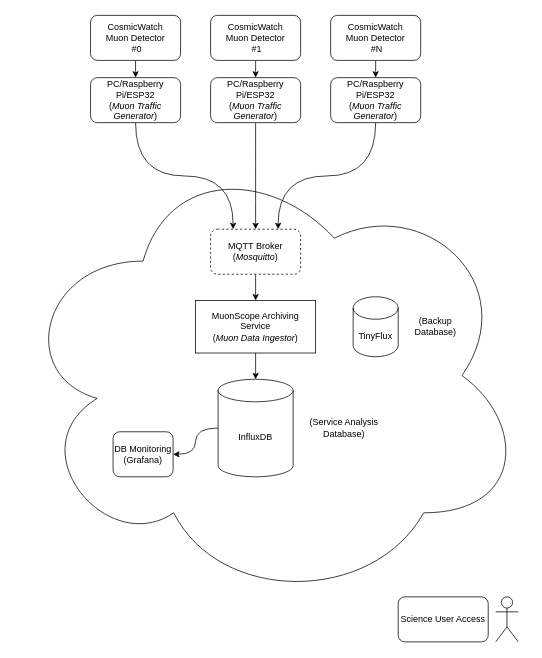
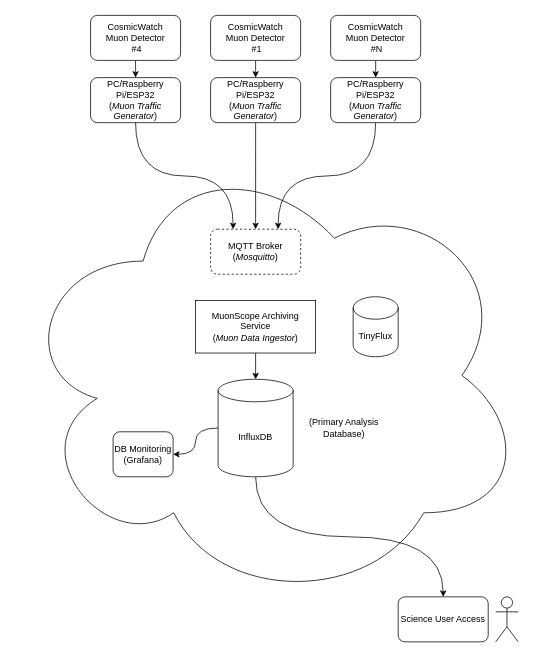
  <mxCell id="0" />
  <mxCell id="1" parent="0" />
  <mxCell id="2" value="" style="ellipse;shape=cloud;whiteSpace=wrap;html=1;fillColor=none;" vertex="1" parent="1"><mxGeometry x="20" y="195" width="680" height="610" as="geometry" /></mxCell>
  <mxCell id="3" style="edgeStyle=orthogonalEdgeStyle;rounded=0;orthogonalLoop=1;jettySize=auto;html=1;exitX=0;exitY=0.5;exitDx=0;exitDy=0;exitPerimeter=0;entryX=1;entryY=0.5;entryDx=0;entryDy=0;curved=1;" edge="1" parent="1" source="5" target="19"><mxGeometry relative="1" as="geometry" /></mxCell>
+ <mxCell id="4" style="edgeStyle=orthogonalEdgeStyle;rounded=0;orthogonalLoop=1;jettySize=auto;html=1;exitX=0.5;exitY=1;exitDx=0;exitDy=0;exitPerimeter=0;entryX=0.5;entryY=0;entryDx=0;entryDy=0;curved=1;" edge="1" parent="1" source="5" target="20"><mxGeometry relative="1" as="geometry" /></mxCell>
  <mxCell id="5" value="InfluxDB" style="shape=cylinder3;whiteSpace=wrap;html=1;boundedLbl=1;backgroundOutline=1;size=15;" vertex="1" parent="1"><mxGeometry x="290" y="505" width="100" height="130" as="geometry" /></mxCell>
  <mxCell id="6" value="&lt;div&gt;TinyFlux&lt;/div&gt;" style="shape=cylinder3;whiteSpace=wrap;html=1;boundedLbl=1;backgroundOutline=1;size=15;" vertex="1" parent="1"><mxGeometry x="470" y="395" width="60" height="80" as="geometry" /></mxCell>
  <mxCell id="7" style="edgeStyle=orthogonalEdgeStyle;rounded=0;orthogonalLoop=1;jettySize=auto;html=1;exitX=0.5;exitY=1;exitDx=0;exitDy=0;entryX=0.5;entryY=0;entryDx=0;entryDy=0;" edge="1" parent="1" source="8" target="23"><mxGeometry relative="1" as="geometry" /></mxCell>
- <mxCell id="8" value="&lt;div&gt;CosmicWatch &lt;br&gt;&lt;/div&gt;&lt;div&gt;Muon Detector&lt;/div&gt;&amp;nbsp;#0" style="rounded=1;whiteSpace=wrap;html=1;" vertex="1" parent="1"><mxGeometry x="120" y="20" width="120" height="60" as="geometry" /></mxCell>
+ <mxCell id="8" value="&lt;div&gt;CosmicWatch &lt;br&gt;&lt;/div&gt;&lt;div&gt;Muon Detector&lt;/div&gt;&amp;nbsp;#4" style="rounded=1;whiteSpace=wrap;html=1;" vertex="1" parent="1"><mxGeometry x="120" y="20" width="120" height="60" as="geometry" /></mxCell>
  <mxCell id="9" style="edgeStyle=orthogonalEdgeStyle;rounded=0;orthogonalLoop=1;jettySize=auto;html=1;exitX=0.5;exitY=1;exitDx=0;exitDy=0;entryX=0.5;entryY=0;entryDx=0;entryDy=0;" edge="1" parent="1" source="10" target="25"><mxGeometry relative="1" as="geometry" /></mxCell>
  <mxCell id="10" value="&lt;div&gt;CosmicWatch &lt;br&gt;&lt;/div&gt;&lt;div&gt;Muon Detector&lt;/div&gt;&amp;nbsp;#1" style="rounded=1;whiteSpace=wrap;html=1;" vertex="1" parent="1"><mxGeometry x="280" y="20" width="120" height="60" as="geometry" /></mxCell>
  <mxCell id="11" style="edgeStyle=orthogonalEdgeStyle;rounded=0;orthogonalLoop=1;jettySize=auto;html=1;exitX=0.5;exitY=1;exitDx=0;exitDy=0;entryX=0.5;entryY=0;entryDx=0;entryDy=0;" edge="1" parent="1" source="12" target="27"><mxGeometry relative="1" as="geometry" /></mxCell>
  <mxCell id="12" value="&lt;div&gt;CosmicWatch &lt;br&gt;&lt;/div&gt;&lt;div&gt;Muon Detector&lt;/div&gt;&amp;nbsp;#N" style="rounded=1;whiteSpace=wrap;html=1;" vertex="1" parent="1"><mxGeometry x="440" y="20" width="120" height="60" as="geometry" /></mxCell>
  <mxCell id="13" style="edgeStyle=orthogonalEdgeStyle;rounded=0;orthogonalLoop=1;jettySize=auto;html=1;exitX=0.5;exitY=1;exitDx=0;exitDy=0;entryX=0.5;entryY=0;entryDx=0;entryDy=0;entryPerimeter=0;" edge="1" parent="1" source="14" target="5"><mxGeometry relative="1" as="geometry" /></mxCell>
  <mxCell id="14" value="&lt;div&gt;MuonScope Archiving Service&lt;/div&gt;&lt;div&gt;(&lt;i&gt;Muon Data Ingestor&lt;/i&gt;)&lt;br&gt;&lt;/div&gt;" style="whiteSpace=wrap;html=1;rounded=0;" vertex="1" parent="1"><mxGeometry x="260" y="400" width="160" height="70" as="geometry" /></mxCell>
- <mxCell id="15" style="edgeStyle=orthogonalEdgeStyle;rounded=0;orthogonalLoop=1;jettySize=auto;html=1;exitX=0.5;exitY=1;exitDx=0;exitDy=0;entryX=0.5;entryY=0;entryDx=0;entryDy=0;" edge="1" parent="1" source="16" target="14"><mxGeometry relative="1" as="geometry" /></mxCell>
  <mxCell id="16" value="&lt;div&gt;MQTT Broker&lt;/div&gt;(&lt;em&gt;Mosquitto&lt;/em&gt;)" style="rounded=1;whiteSpace=wrap;html=1;dashed=1;" vertex="1" parent="1"><mxGeometry x="280" y="305" width="120" height="60" as="geometry" /></mxCell>
- <mxCell id="17" value="(Backup Database)" style="text;html=1;strokeColor=none;fillColor=none;align=center;verticalAlign=middle;whiteSpace=wrap;rounded=0;" vertex="1" parent="1"><mxGeometry x="550" y="420" width="60" height="30" as="geometry" /></mxCell>
- <mxCell id="18" value="(Service Analysis Database)" style="text;html=1;strokeColor=none;fillColor=none;align=center;verticalAlign=middle;whiteSpace=wrap;rounded=0;" vertex="1" parent="1"><mxGeometry x="400" y="555" width="116" height="30" as="geometry" /></mxCell>
+ <mxCell id="18" value="(Primary Analysis Database)" style="text;html=1;strokeColor=none;fillColor=none;align=center;verticalAlign=middle;whiteSpace=wrap;rounded=0;" vertex="1" parent="1"><mxGeometry x="400" y="555" width="116" height="30" as="geometry" /></mxCell>
  <mxCell id="19" value="&lt;div&gt;DB Monitoring&lt;/div&gt;&lt;div&gt;(Grafana)&lt;/div&gt;" style="rounded=1;whiteSpace=wrap;html=1;" vertex="1" parent="1"><mxGeometry x="150" y="575" width="80" height="60" as="geometry" /></mxCell>
  <mxCell id="20" value="Science User Access" style="rounded=1;whiteSpace=wrap;html=1;" vertex="1" parent="1"><mxGeometry x="530" y="795" width="120" height="60" as="geometry" /></mxCell>
  <mxCell id="21" value="" style="shape=umlActor;verticalLabelPosition=bottom;verticalAlign=top;html=1;outlineConnect=0;" vertex="1" parent="1"><mxGeometry x="660" y="795" width="30" height="60" as="geometry" /></mxCell>
  <mxCell id="22" style="edgeStyle=orthogonalEdgeStyle;rounded=0;orthogonalLoop=1;jettySize=auto;html=1;exitX=0.5;exitY=1;exitDx=0;exitDy=0;entryX=0.25;entryY=0;entryDx=0;entryDy=0;curved=1;" edge="1" parent="1" source="23" target="16"><mxGeometry relative="1" as="geometry" /></mxCell>
  <mxCell id="23" value="&lt;div&gt;PC/Raspberry Pi/ESP32 &lt;br&gt;&lt;/div&gt;&lt;div&gt;(&lt;i&gt;Muon Traffic Generator&lt;/i&gt;)&lt;/div&gt;" style="rounded=1;whiteSpace=wrap;html=1;" vertex="1" parent="1"><mxGeometry x="120" y="103" width="120" height="60" as="geometry" /></mxCell>
  <mxCell id="24" style="edgeStyle=orthogonalEdgeStyle;rounded=0;orthogonalLoop=1;jettySize=auto;html=1;exitX=0.5;exitY=1;exitDx=0;exitDy=0;entryX=0.5;entryY=0;entryDx=0;entryDy=0;curved=1;" edge="1" parent="1" source="25" target="16"><mxGeometry relative="1" as="geometry" /></mxCell>
  <mxCell id="25" value="&lt;div&gt;PC/Raspberry Pi/ESP32 &lt;br&gt;&lt;/div&gt;&lt;div&gt;(&lt;i&gt;Muon Traffic Generator&lt;/i&gt;)&lt;/div&gt;" style="rounded=1;whiteSpace=wrap;html=1;" vertex="1" parent="1"><mxGeometry x="280" y="103" width="120" height="60" as="geometry" /></mxCell>
  <mxCell id="26" style="edgeStyle=orthogonalEdgeStyle;rounded=0;orthogonalLoop=1;jettySize=auto;html=1;exitX=0.5;exitY=1;exitDx=0;exitDy=0;entryX=0.75;entryY=0;entryDx=0;entryDy=0;curved=1;" edge="1" parent="1" source="27" target="16"><mxGeometry relative="1" as="geometry" /></mxCell>
  <mxCell id="27" value="&lt;div&gt;PC/Raspberry Pi/ESP32 &lt;br&gt;&lt;/div&gt;&lt;div&gt;(&lt;i&gt;Muon Traffic Generator&lt;/i&gt;)&lt;/div&gt;" style="rounded=1;whiteSpace=wrap;html=1;" vertex="1" parent="1"><mxGeometry x="440" y="103" width="120" height="60" as="geometry" /></mxCell>
